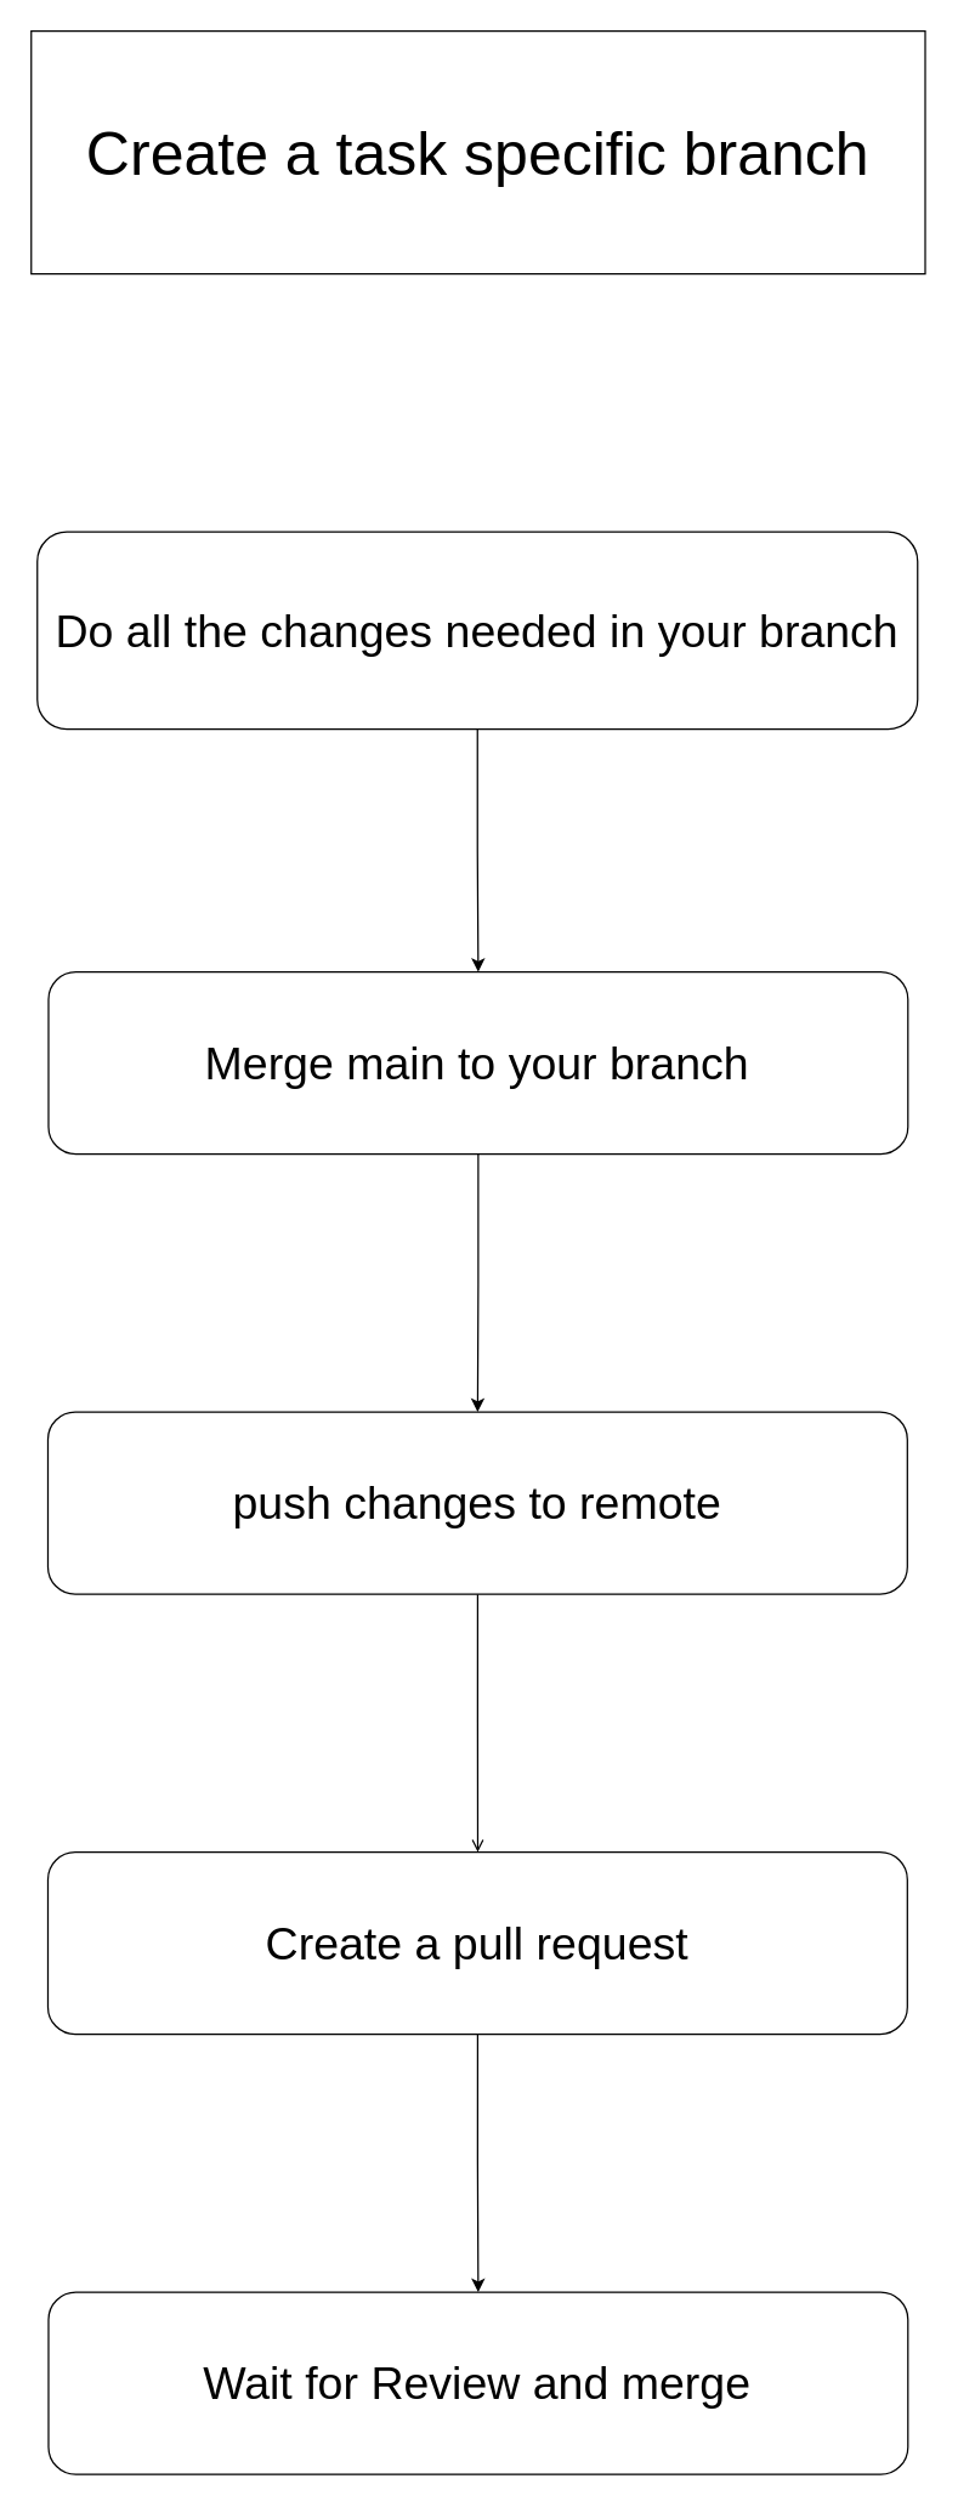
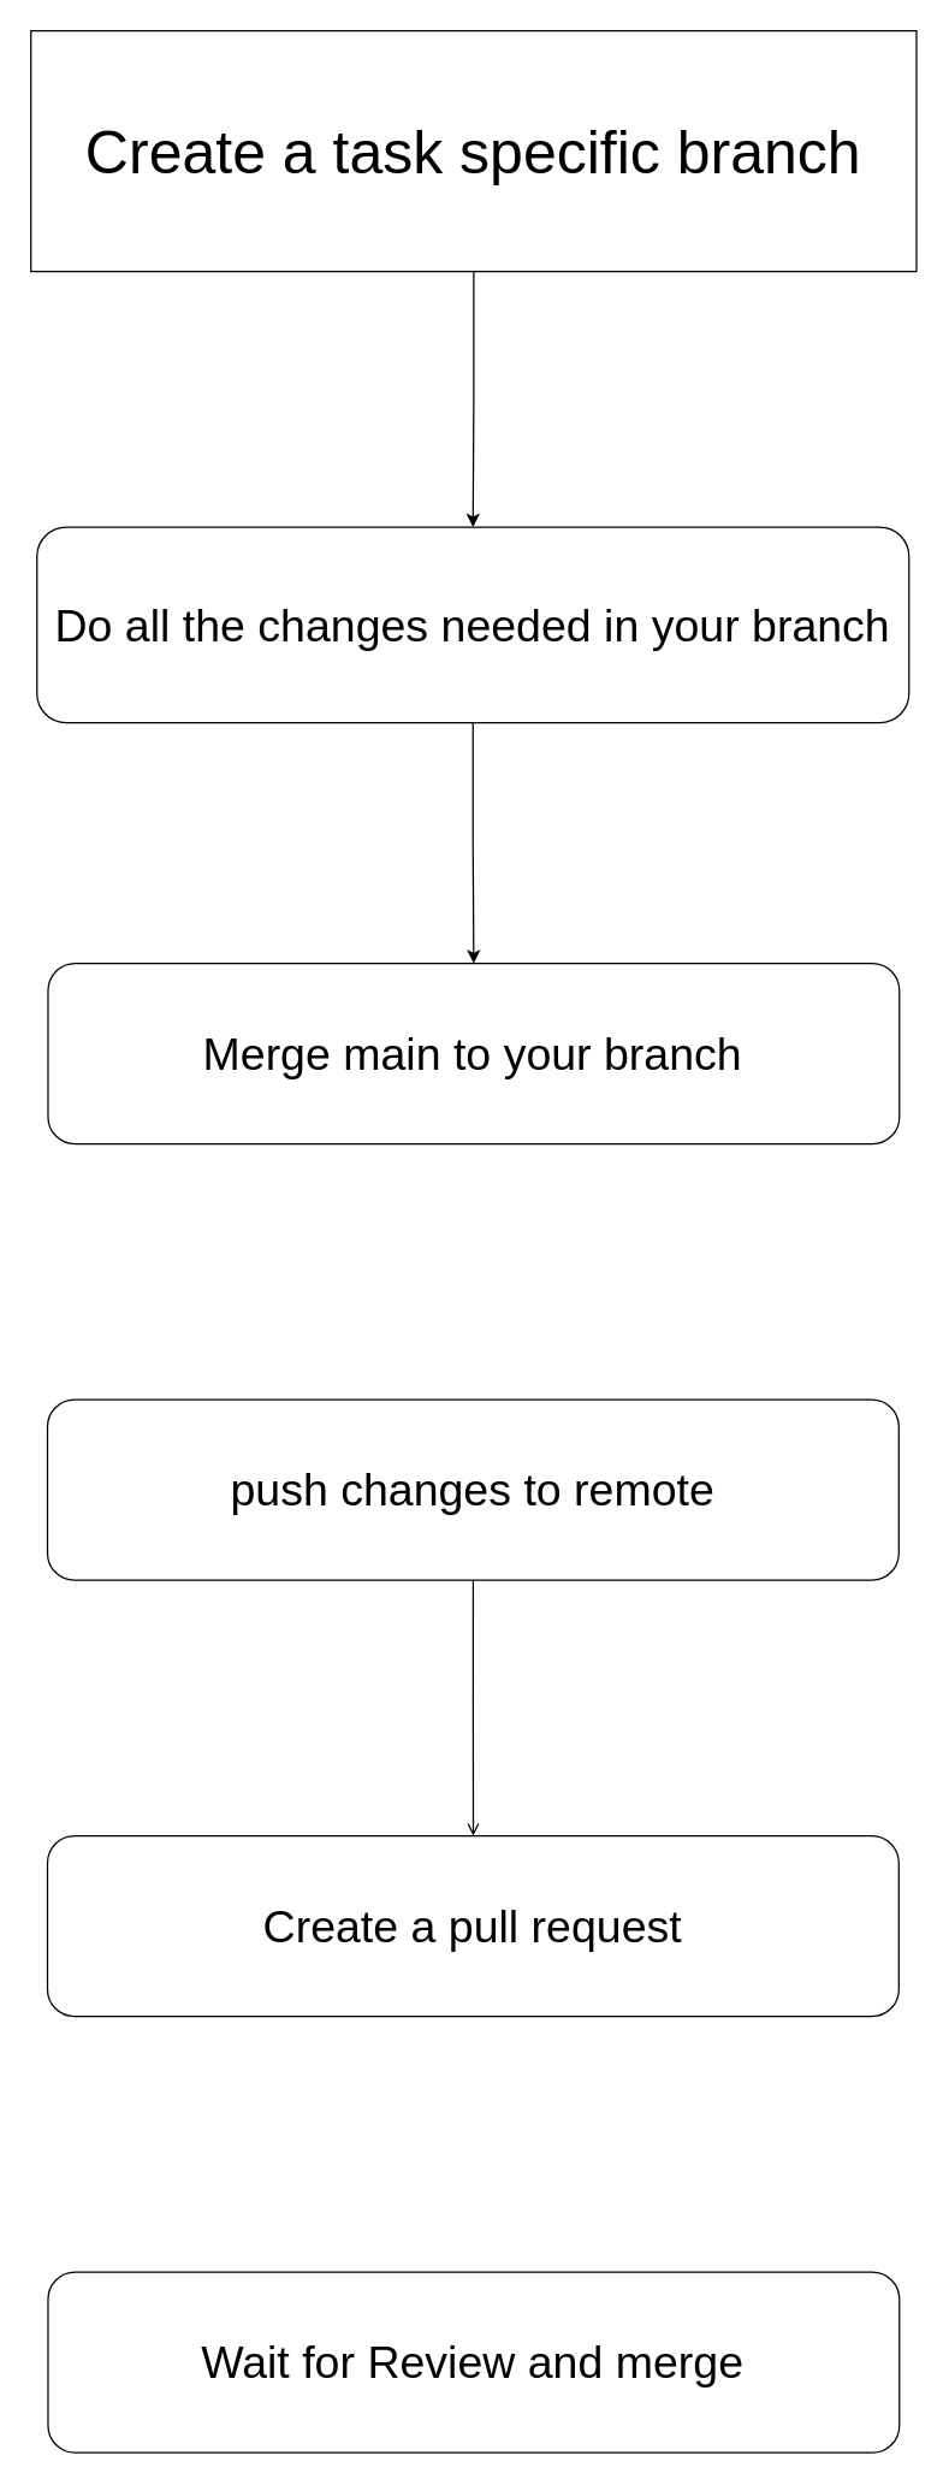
  <mxCell id="0" />
  <mxCell id="1" parent="0" />
+ <mxCell id="2" style="edgeStyle=orthogonalEdgeStyle;rounded=0;orthogonalLoop=1;jettySize=auto;html=1;exitX=0.5;exitY=1;exitDx=0;exitDy=0;entryX=0.5;entryY=0;entryDx=0;entryDy=0;" edge="1" parent="1" source="3" target="5"><mxGeometry relative="1" as="geometry" /></mxCell>
  <mxCell id="3" value="&lt;font style=&quot;font-size: 40px;&quot;&gt;Create a task specific branch&lt;/font&gt;" style="rounded=0;whiteSpace=wrap;html=1;" vertex="1" parent="1"><mxGeometry x="20" y="20" width="589" height="160" as="geometry" /></mxCell>
  <mxCell id="4" style="edgeStyle=orthogonalEdgeStyle;rounded=0;orthogonalLoop=1;jettySize=auto;html=1;exitX=0.5;exitY=1;exitDx=0;exitDy=0;entryX=0.5;entryY=0;entryDx=0;entryDy=0;" edge="1" parent="1" source="5" target="11"><mxGeometry relative="1" as="geometry"><mxPoint x="314" y="690" as="targetPoint" /></mxGeometry></mxCell>
  <mxCell id="5" value="&lt;font style=&quot;font-size: 30px;&quot;&gt;Do all the changes needed in your branch&lt;/font&gt;" style="rounded=1;whiteSpace=wrap;html=1;" vertex="1" parent="1"><mxGeometry x="24" y="350" width="580" height="130" as="geometry" /></mxCell>
  <mxCell id="6" style="edgeStyle=orthogonalEdgeStyle;rounded=0;orthogonalLoop=1;jettySize=auto;html=1;exitX=0.5;exitY=1;exitDx=0;exitDy=0;endArrow=open;" edge="1" parent="1" source="7" target="9"><mxGeometry relative="1" as="geometry" /></mxCell>
  <mxCell id="7" value="&lt;font style=&quot;font-size: 30px;&quot;&gt;push changes to remote&lt;/font&gt;" style="rounded=1;whiteSpace=wrap;html=1;" vertex="1" parent="1"><mxGeometry x="31" y="930" width="566.25" height="120" as="geometry" /></mxCell>
- <mxCell id="8" style="edgeStyle=orthogonalEdgeStyle;rounded=0;orthogonalLoop=1;jettySize=auto;html=1;exitX=0.5;exitY=1;exitDx=0;exitDy=0;entryX=0.5;entryY=0;entryDx=0;entryDy=0;" edge="1" parent="1" source="9" target="12"><mxGeometry relative="1" as="geometry" /></mxCell>
  <mxCell id="9" value="&lt;span style=&quot;font-size: 30px;&quot;&gt;Create a pull request&lt;/span&gt;" style="rounded=1;whiteSpace=wrap;html=1;" vertex="1" parent="1"><mxGeometry x="31" y="1220" width="566.25" height="120" as="geometry" /></mxCell>
- <mxCell id="10" style="edgeStyle=orthogonalEdgeStyle;rounded=0;orthogonalLoop=1;jettySize=auto;html=1;exitX=0.5;exitY=1;exitDx=0;exitDy=0;entryX=0.5;entryY=0;entryDx=0;entryDy=0;" edge="1" parent="1" source="11" target="7"><mxGeometry relative="1" as="geometry" /></mxCell>
  <mxCell id="11" value="&lt;span style=&quot;font-size: 30px;&quot;&gt;Merge main to your branch&lt;br&gt;&lt;/span&gt;" style="rounded=1;whiteSpace=wrap;html=1;" vertex="1" parent="1"><mxGeometry x="31.38" y="640" width="566.25" height="120" as="geometry" /></mxCell>
  <mxCell id="12" value="&lt;span style=&quot;font-size: 30px;&quot;&gt;Wait for Review and merge&lt;/span&gt;" style="rounded=1;whiteSpace=wrap;html=1;" vertex="1" parent="1"><mxGeometry x="31.38" y="1510" width="566.25" height="120" as="geometry" /></mxCell>
